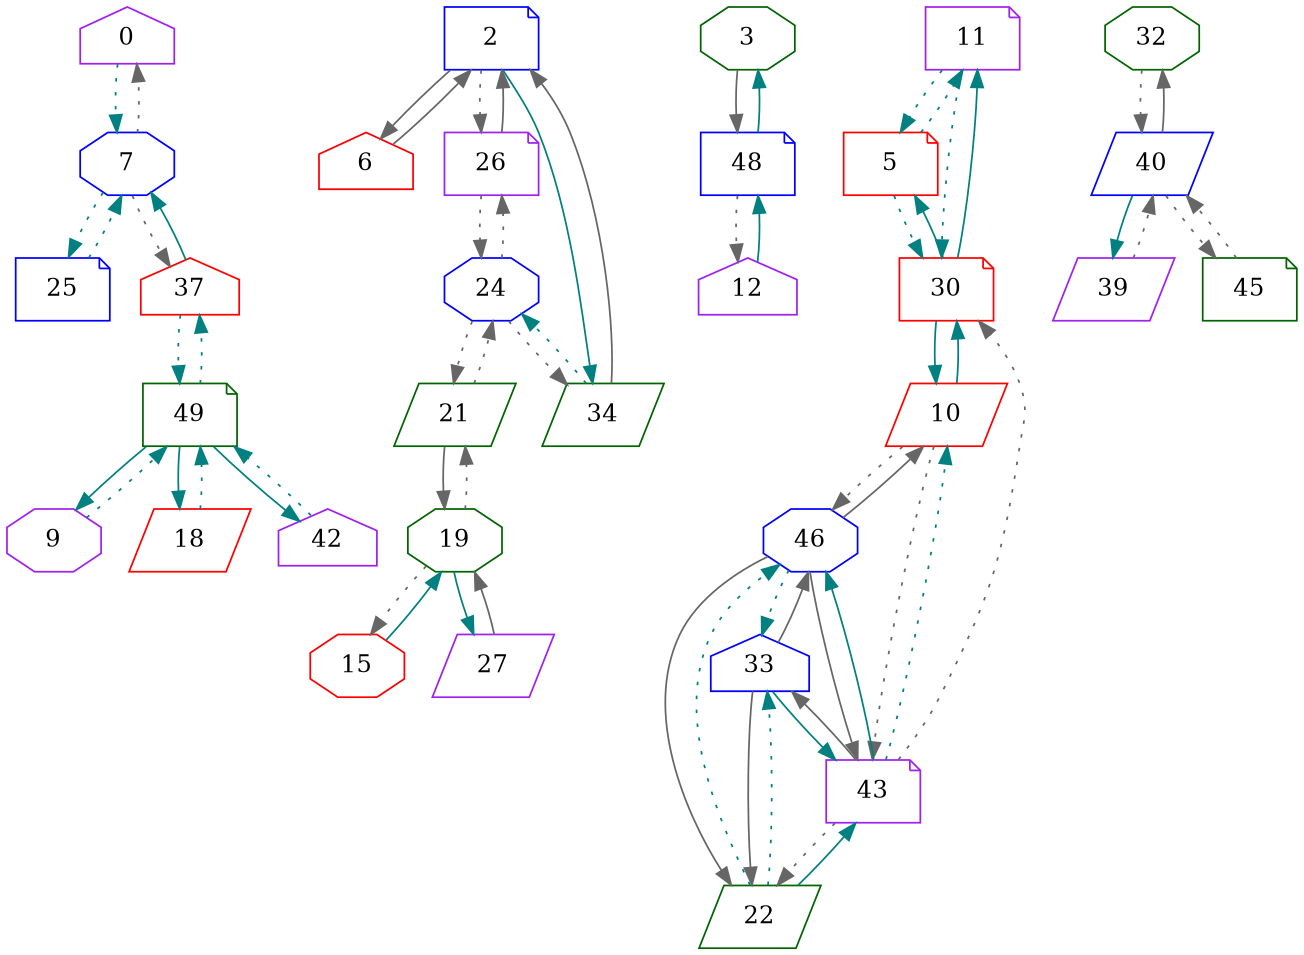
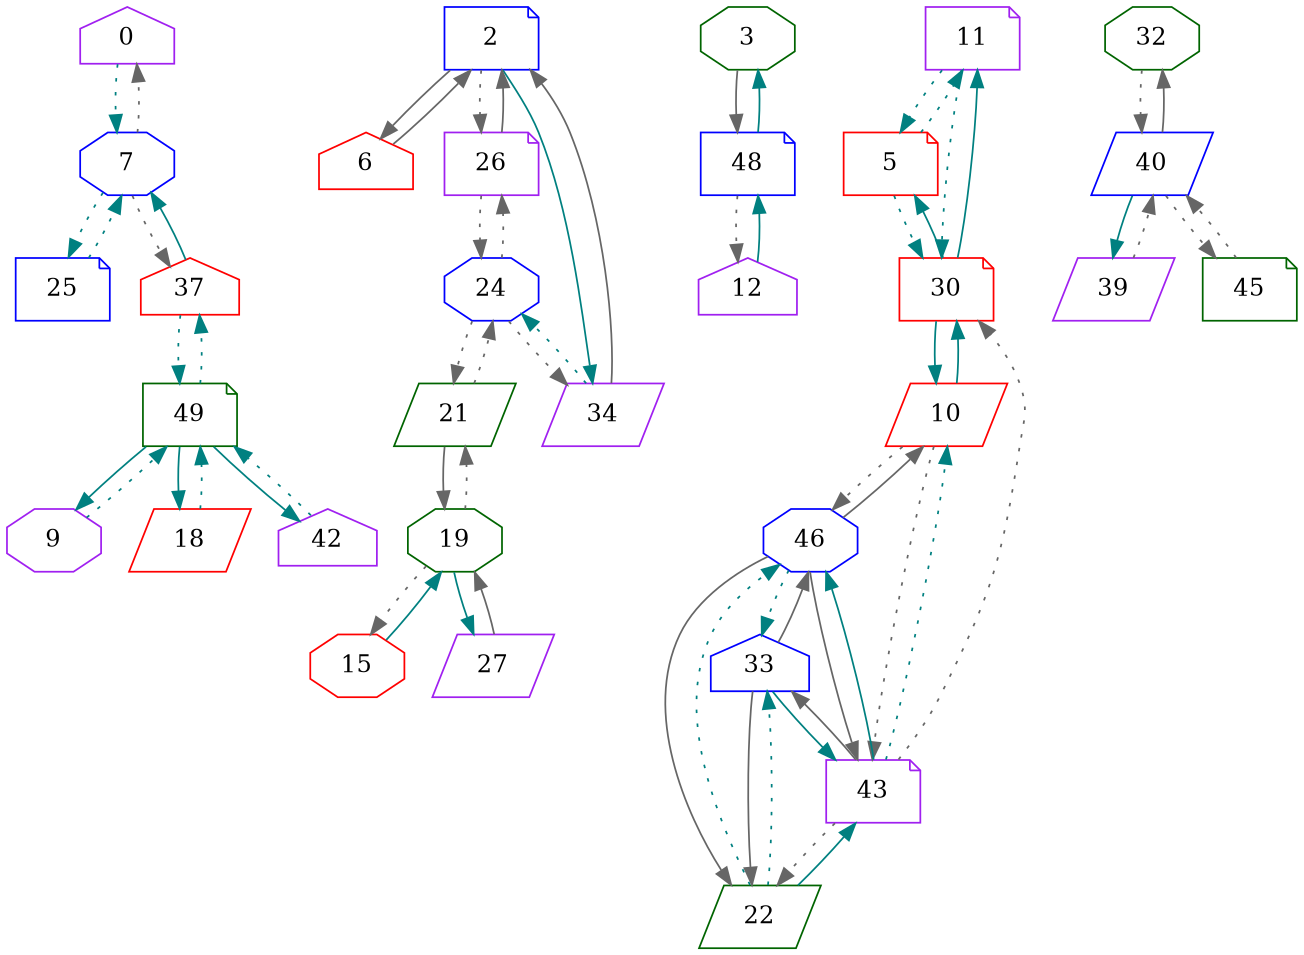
  digraph {
    node [color=purple shape=note]
    edge [color=teal style=dotted]
    0 [shape=house]
    7 [color=blue shape=octagon]
    25 [color=blue]
    37 [color=red shape=house]
    49 [color=darkgreen]
    2 [color=blue]
    6 [color=red shape=house]
    26
-   34 [color=darkgreen shape=parallelogram]
+   34 [shape=parallelogram]
    24 [color=blue shape=octagon]
    21 [color=darkgreen shape=parallelogram]
    3 [color=darkgreen shape=octagon]
    48 [color=blue]
    12 [shape=house]
    11
    5 [color=red]
    30 [color=red]
    10 [color=red shape=parallelogram]
    43
    46 [color=blue shape=octagon]
    9 [shape=octagon]
    18 [color=red shape=parallelogram]
    42 [shape=house]
    22 [color=darkgreen shape=parallelogram]
    33 [color=blue shape=house]
    15 [color=red shape=octagon]
    19 [color=darkgreen shape=octagon]
    27 [shape=parallelogram]
    32 [color=darkgreen shape=octagon]
    40 [color=blue shape=parallelogram]
    39 [shape=parallelogram]
    45 [color=darkgreen]
    0 -> 7
    7 -> 0 [color=gray40]
    7 -> 25
    7 -> 37 [color=gray40]
    25 -> 7
    37 -> 7 [style=solid]
    37 -> 49
    49 -> 37
    49 -> 9 [style=solid]
    49 -> 18 [style=solid]
    49 -> 42 [style=solid]
    2 -> 6 [color=gray40 style=solid]
    2 -> 26 [color=gray40]
    2 -> 34 [style=solid]
    6 -> 2 [color=gray40 style=solid]
    26 -> 2 [color=gray40 style=solid]
    26 -> 24 [color=gray40]
    34 -> 2 [color=gray40 style=solid]
    34 -> 24
    24 -> 26 [color=gray40]
    24 -> 34 [color=gray40]
    24 -> 21 [color=gray40]
    21 -> 24 [color=gray40]
    21 -> 19 [color=gray40 style=solid]
    3 -> 48 [color=gray40 style=solid]
    48 -> 3 [style=solid]
    48 -> 12 [color=gray40]
    12 -> 48 [style=solid]
    11 -> 5
    11 -> 30
    5 -> 11
    5 -> 30
    30 -> 11 [style=solid]
    30 -> 5 [style=solid]
    30 -> 10 [style=solid]
    10 -> 30 [style=solid]
    10 -> 43 [color=gray40]
    10 -> 46 [color=gray40]
    43 -> 30 [color=gray40]
    43 -> 10
    43 -> 46 [style=solid]
    43 -> 22 [color=gray40]
    43 -> 33 [color=gray40 style=solid]
    46 -> 10 [color=gray40 style=solid]
    46 -> 43 [color=gray40 style=solid]
    46 -> 22 [color=gray40 style=solid]
    46 -> 33
    9 -> 49
    18 -> 49
    42 -> 49
    22 -> 43 [style=solid]
    22 -> 46
    22 -> 33
    33 -> 43 [style=solid]
    33 -> 46 [color=gray40 style=solid]
    33 -> 22 [color=gray40 style=solid]
    15 -> 19 [style=solid]
    19 -> 21 [color=gray40]
    19 -> 15 [color=gray40]
    19 -> 27 [style=solid]
    27 -> 19 [color=gray40 style=solid]
    32 -> 40 [color=gray40]
    40 -> 32 [color=gray40 style=solid]
    40 -> 39 [style=solid]
    40 -> 45 [color=gray40]
    39 -> 40 [color=gray40]
    45 -> 40 [color=gray40]
  }
